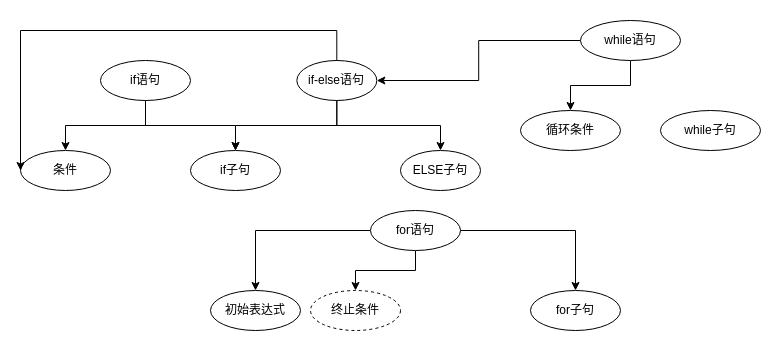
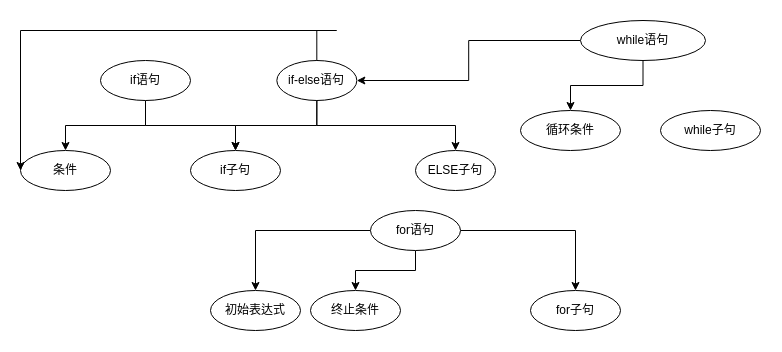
  <mxCell id="0" />
  <mxCell id="1" parent="0" />
  <mxCell id="2" value="" style="edgeStyle=orthogonalEdgeStyle;rounded=0;orthogonalLoop=1;jettySize=auto;html=1;" edge="1" parent="1" source="4" target="5"><mxGeometry relative="1" as="geometry" /></mxCell>
  <mxCell id="3" value="" style="edgeStyle=orthogonalEdgeStyle;rounded=0;orthogonalLoop=1;jettySize=auto;html=1;" edge="1" parent="1" source="4" target="6"><mxGeometry relative="1" as="geometry" /></mxCell>
  <mxCell id="4" value="if语句" style="ellipse;whiteSpace=wrap;html=1;" vertex="1" parent="1"><mxGeometry x="100" y="60" width="90" height="40" as="geometry" /></mxCell>
  <mxCell id="5" value="条件" style="ellipse;whiteSpace=wrap;html=1;" vertex="1" parent="1"><mxGeometry x="20" y="150" width="90" height="40" as="geometry" /></mxCell>
  <mxCell id="6" value="if子句" style="ellipse;whiteSpace=wrap;html=1;" vertex="1" parent="1"><mxGeometry x="190" y="150" width="90" height="40" as="geometry" /></mxCell>
  <mxCell id="7" style="edgeStyle=orthogonalEdgeStyle;rounded=0;orthogonalLoop=1;jettySize=auto;html=1;exitX=0.5;exitY=1;exitDx=0;exitDy=0;entryX=0.5;entryY=0;entryDx=0;entryDy=0;" edge="1" parent="1" source="10" target="6"><mxGeometry relative="1" as="geometry" /></mxCell>
  <mxCell id="8" style="edgeStyle=orthogonalEdgeStyle;rounded=0;orthogonalLoop=1;jettySize=auto;html=1;exitX=0.5;exitY=1;exitDx=0;exitDy=0;entryX=0;entryY=0.5;entryDx=0;entryDy=0;" edge="1" parent="1" source="10" target="5"><mxGeometry relative="1" as="geometry"><Array as="points"><mxPoint x="336" y="30" /><mxPoint x="20" y="30" /><mxPoint x="20" y="170" /></Array></mxGeometry></mxCell>
  <mxCell id="9" style="edgeStyle=orthogonalEdgeStyle;rounded=0;orthogonalLoop=1;jettySize=auto;html=1;exitX=0.5;exitY=1;exitDx=0;exitDy=0;entryX=0.5;entryY=0;entryDx=0;entryDy=0;" edge="1" parent="1" source="10" target="11"><mxGeometry relative="1" as="geometry" /></mxCell>
- <mxCell id="10" value="if-else语句" style="ellipse;whiteSpace=wrap;html=1;" vertex="1" parent="1"><mxGeometry x="296.34" y="60" width="80" height="40" as="geometry" /></mxCell>
- <mxCell id="11" value="ELSE子句" style="ellipse;whiteSpace=wrap;html=1;" vertex="1" parent="1"><mxGeometry x="400" y="150" width="80" height="40" as="geometry" /></mxCell>
+ <mxCell id="10" value="if-else语句" style="ellipse;whiteSpace=wrap;html=1;" vertex="1" parent="1"><mxGeometry x="276.34" y="60" width="80" height="40" as="geometry" /></mxCell>
+ <mxCell id="11" value="ELSE子句" style="ellipse;whiteSpace=wrap;html=1;" vertex="1" parent="1"><mxGeometry x="415" y="150" width="80" height="40" as="geometry" /></mxCell>
  <mxCell id="12" value="" style="edgeStyle=orthogonalEdgeStyle;rounded=0;orthogonalLoop=1;jettySize=auto;html=1;" edge="1" parent="1" source="15" target="16"><mxGeometry relative="1" as="geometry" /></mxCell>
  <mxCell id="13" value="" style="edgeStyle=orthogonalEdgeStyle;rounded=0;orthogonalLoop=1;jettySize=auto;html=1;" edge="1" parent="1" source="15" target="17"><mxGeometry relative="1" as="geometry" /></mxCell>
  <mxCell id="14" value="" style="edgeStyle=orthogonalEdgeStyle;rounded=0;orthogonalLoop=1;jettySize=auto;html=1;" edge="1" parent="1" source="15" target="18"><mxGeometry relative="1" as="geometry" /></mxCell>
  <mxCell id="15" value="for语句" style="ellipse;whiteSpace=wrap;html=1;" vertex="1" parent="1"><mxGeometry x="370" y="210" width="90" height="40" as="geometry" /></mxCell>
  <mxCell id="16" value="初始表达式" style="ellipse;whiteSpace=wrap;html=1;" vertex="1" parent="1"><mxGeometry x="210" y="290" width="90" height="40" as="geometry" /></mxCell>
- <mxCell id="17" value="终止条件" style="ellipse;whiteSpace=wrap;html=1;dashed=1;" vertex="1" parent="1"><mxGeometry x="310" y="290" width="90" height="40" as="geometry" /></mxCell>
+ <mxCell id="17" value="终止条件" style="ellipse;whiteSpace=wrap;html=1;" vertex="1" parent="1"><mxGeometry x="310" y="290" width="90" height="40" as="geometry" /></mxCell>
  <mxCell id="18" value="for子句" style="ellipse;whiteSpace=wrap;html=1;" vertex="1" parent="1"><mxGeometry x="530" y="290" width="90" height="40" as="geometry" /></mxCell>
  <mxCell id="19" value="" style="edgeStyle=orthogonalEdgeStyle;rounded=0;orthogonalLoop=1;jettySize=auto;html=1;" edge="1" parent="1" source="21" target="22"><mxGeometry relative="1" as="geometry" /></mxCell>
  <mxCell id="20" value="" style="edgeStyle=orthogonalEdgeStyle;rounded=0;orthogonalLoop=1;jettySize=auto;html=1;" edge="1" parent="1" source="21" target="10"><mxGeometry relative="1" as="geometry" /></mxCell>
- <mxCell id="21" value="while语句" style="ellipse;whiteSpace=wrap;html=1;" vertex="1" parent="1"><mxGeometry x="580" y="20" width="100" height="40" as="geometry" /></mxCell>
+ <mxCell id="21" value="while语句" style="ellipse;whiteSpace=wrap;html=1;" vertex="1" parent="1"><mxGeometry x="580" y="20" width="125" height="40" as="geometry" /></mxCell>
  <mxCell id="22" value="循环条件" style="ellipse;whiteSpace=wrap;html=1;" vertex="1" parent="1"><mxGeometry x="520" y="110" width="100" height="40" as="geometry" /></mxCell>
  <mxCell id="23" value="while子句" style="ellipse;whiteSpace=wrap;html=1;" vertex="1" parent="1"><mxGeometry x="660" y="110" width="100" height="40" as="geometry" /></mxCell>
